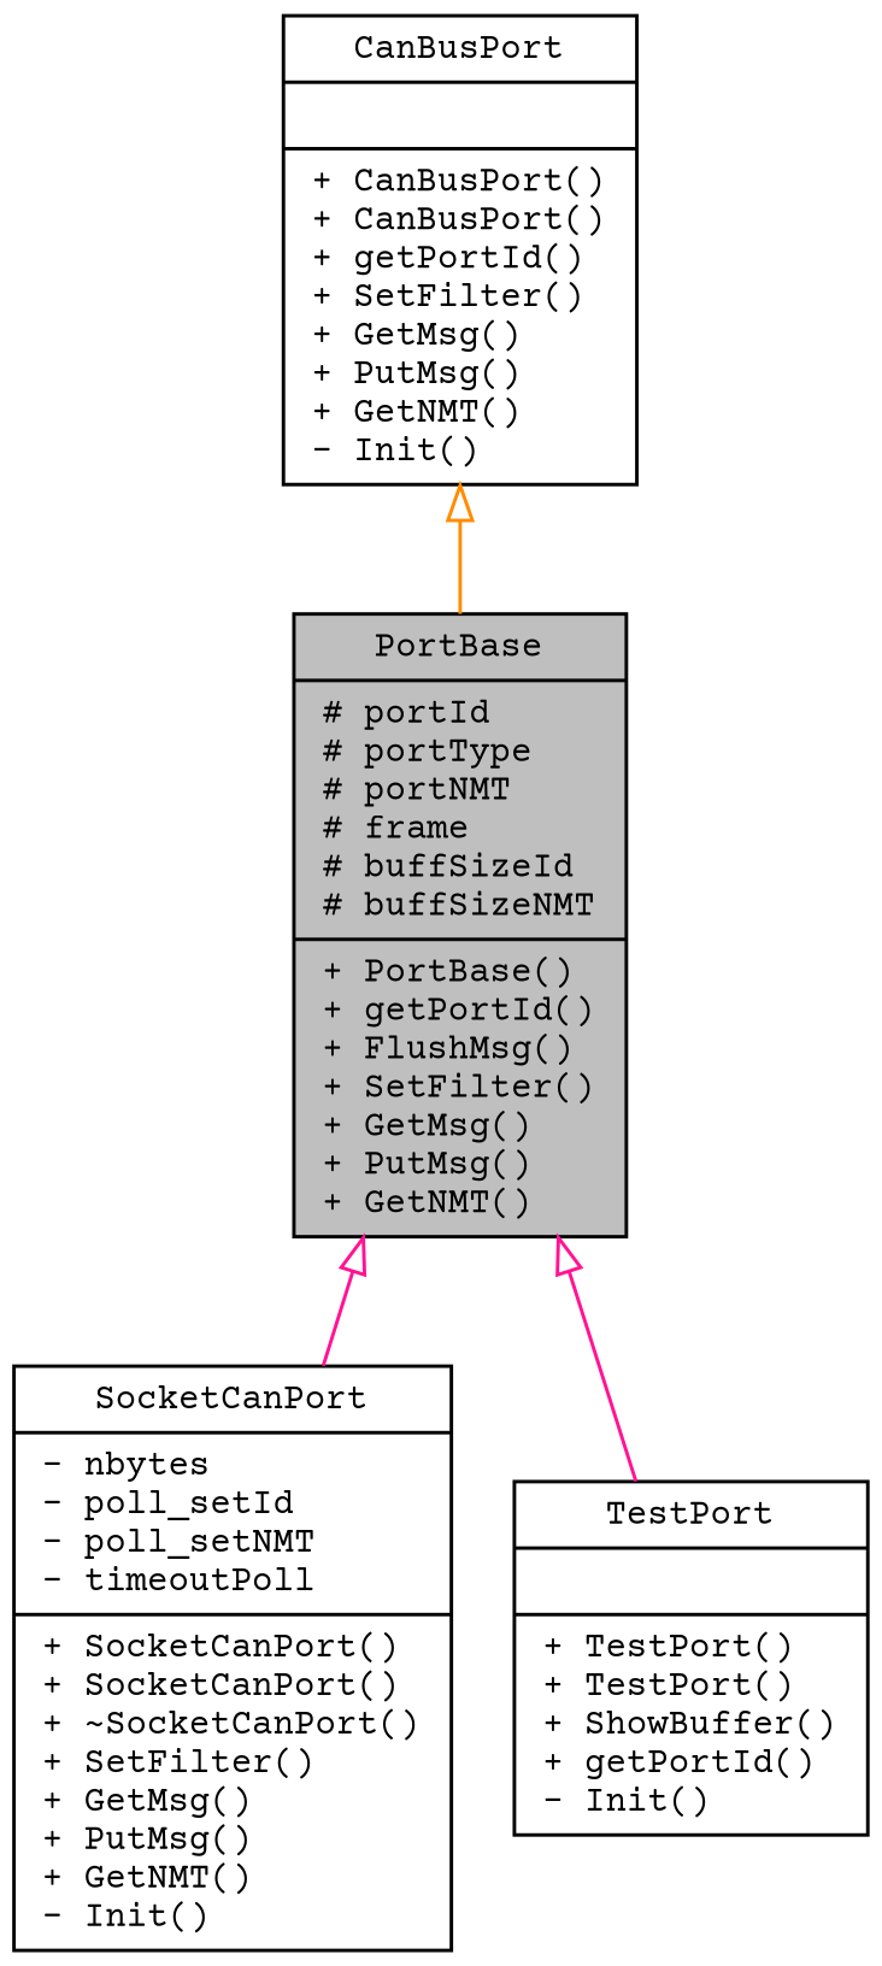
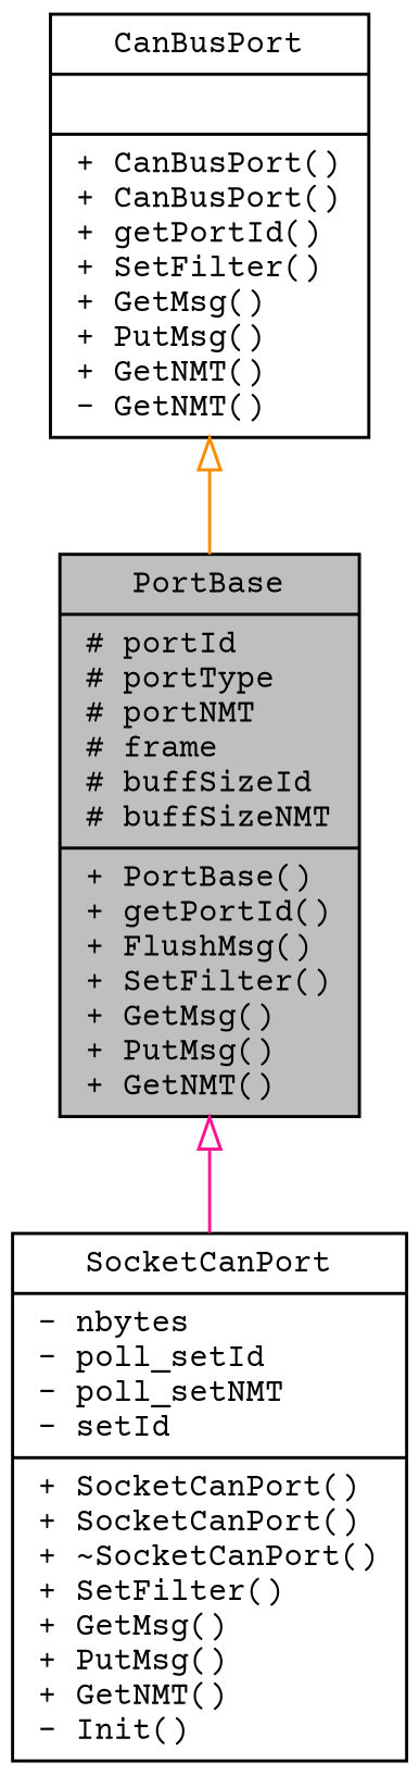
  digraph {
    fontname="Courier Prime"
    node [color=black fontname="Courier Prime" fontsize=10 shape=record]
    edge [arrowtail=onormal color=deeppink dir=back fontname="Courier Prime" fontsize=10 labelfontname=Helvetica labelfontsize=10 style=solid]
    n1 [fillcolor=grey75 fontcolor=black height=0.2 label="{PortBase\n|# portId\l# portType\l# portNMT\l# frame\l# buffSizeId\l# buffSizeNMT\l|+ PortBase()\l+ getPortId()\l+ FlushMsg()\l+ SetFilter()\l+ GetMsg()\l+ PutMsg()\l+ GetNMT()\l}" style=filled width=0.4]
-   n2 [height=0.2 label="{SocketCanPort\n|- nbytes\l- poll_setId\l- poll_setNMT\l- timeoutPoll\l|+ SocketCanPort()\l+ SocketCanPort()\l+ ~SocketCanPort()\l+ SetFilter()\l+ GetMsg()\l+ PutMsg()\l+ GetNMT()\l- Init()\l}" width=0.4]
-   n3 [height=0.2 label="{TestPort\n||+ TestPort()\l+ TestPort()\l+ ShowBuffer()\l+ getPortId()\l- Init()\l}" width=0.4]
-   n4 [height=0.2 label="{CanBusPort\n||+ CanBusPort()\l+ CanBusPort()\l+ getPortId()\l+ SetFilter()\l+ GetMsg()\l+ PutMsg()\l+ GetNMT()\l- Init()\l}" width=0.4]
+   n2 [height=0.2 label="{SocketCanPort\n|- nbytes\l- poll_setId\l- poll_setNMT\l- setId\l|+ SocketCanPort()\l+ SocketCanPort()\l+ ~SocketCanPort()\l+ SetFilter()\l+ GetMsg()\l+ PutMsg()\l+ GetNMT()\l- Init()\l}" width=0.4]
+   n4 [height=0.2 label="{CanBusPort\n||+ CanBusPort()\l+ CanBusPort()\l+ getPortId()\l+ SetFilter()\l+ GetMsg()\l+ PutMsg()\l+ GetNMT()\l- GetNMT()\l}" width=0.4]
    n1 -> n2
-   n1 -> n3
    n4 -> n1 [color=darkorange]
  }
